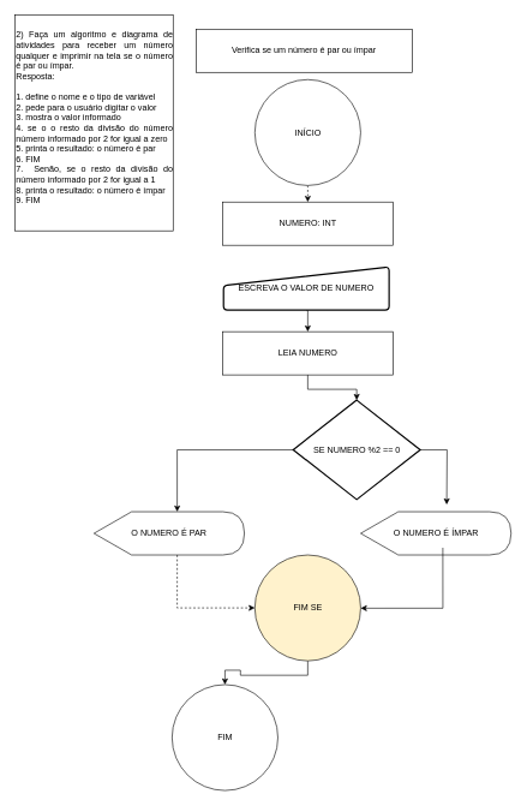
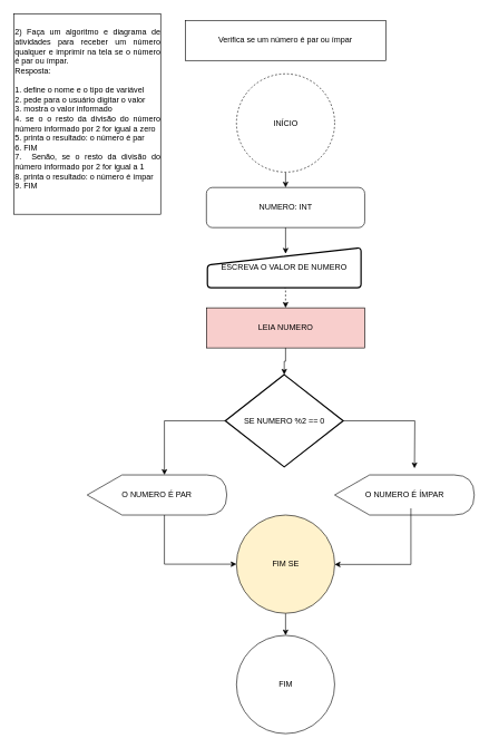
  <mxCell id="0" />
  <mxCell id="1" parent="0" />
  <mxCell id="2" value="&lt;div style=&quot;text-align: justify;&quot;&gt;&lt;span style=&quot;background-color: initial;&quot;&gt;2) Faça um algoritmo e diagrama de atividades para receber um número qualquer e imprimir na tela se o número é par ou ímpar.&lt;/span&gt;&lt;/div&gt;&lt;div style=&quot;text-align: justify;&quot;&gt;Resposta:&lt;/div&gt;&lt;div style=&quot;text-align: justify;&quot;&gt;&lt;br&gt;&lt;/div&gt;&lt;div style=&quot;text-align: justify;&quot;&gt;1. define o nome e o tipo de variável&lt;/div&gt;&lt;div style=&quot;text-align: justify;&quot;&gt;2. pede para o usuário digitar o valor&lt;/div&gt;&lt;div style=&quot;text-align: justify;&quot;&gt;3. mostra o valor informado&lt;/div&gt;&lt;div style=&quot;text-align: justify;&quot;&gt;4. se o o resto da divisão do número número informado por 2 for igual a zero&lt;/div&gt;&lt;div style=&quot;text-align: justify;&quot;&gt;5. printa o resultado: o número é par&lt;/div&gt;&lt;div style=&quot;text-align: justify;&quot;&gt;&lt;span style=&quot;background-color: initial;&quot;&gt;6. FIM&lt;/span&gt;&lt;br&gt;&lt;/div&gt;&lt;div style=&quot;text-align: justify;&quot;&gt;&lt;span style=&quot;background-color: initial;&quot;&gt;7.&amp;nbsp; Senão, se o resto da divisão do número informado por 2 for igual a 1&lt;/span&gt;&lt;/div&gt;&lt;div style=&quot;text-align: justify;&quot;&gt;&lt;span style=&quot;background-color: initial;&quot;&gt;8. printa o resultado: o número é ímpar&lt;/span&gt;&lt;br&gt;&lt;/div&gt;&lt;div style=&quot;text-align: justify;&quot;&gt;&lt;span style=&quot;background-color: initial;&quot;&gt;9. FIM&lt;/span&gt;&lt;/div&gt;&lt;div style=&quot;text-align: justify;&quot;&gt;&lt;br&gt;&lt;/div&gt;" style="rounded=0;whiteSpace=wrap;html=1;align=left;" parent="1" vertex="1"><mxGeometry x="20" y="20" width="220" height="300" as="geometry" /></mxCell>
- <mxCell id="3" value="Verifica se um número é par ou ímpar" style="rounded=0;whiteSpace=wrap;html=1;" vertex="1" parent="1"><mxGeometry x="272" y="40" width="300" height="60" as="geometry" /></mxCell>
- <mxCell id="4" style="edgeStyle=orthogonalEdgeStyle;rounded=0;orthogonalLoop=1;jettySize=auto;html=1;exitX=0.5;exitY=1;exitDx=0;exitDy=0;entryX=0.5;entryY=0;entryDx=0;entryDy=0;dashed=1;" edge="1" parent="1" source="5" target="6"><mxGeometry relative="1" as="geometry" /></mxCell>
- <mxCell id="5" value="INÍCIO" style="ellipse;whiteSpace=wrap;html=1;aspect=fixed;" vertex="1" parent="1"><mxGeometry x="353.5" y="110" width="147" height="147" as="geometry" /></mxCell>
- <mxCell id="6" value="NUMERO: INT" style="rounded=0;whiteSpace=wrap;html=1;" vertex="1" parent="1"><mxGeometry x="308.5" y="280" width="237" height="60" as="geometry" /></mxCell>
- <mxCell id="7" style="edgeStyle=orthogonalEdgeStyle;rounded=0;orthogonalLoop=1;jettySize=auto;html=1;exitX=0.5;exitY=1;exitDx=0;exitDy=0;entryX=0.5;entryY=0;entryDx=0;entryDy=0;" edge="1" parent="1" source="8" target="9"><mxGeometry relative="1" as="geometry" /></mxCell>
+ <mxCell id="3" value="Verifica se um número é par ou ímpar" style="rounded=0;whiteSpace=wrap;html=1;" vertex="1" parent="1"><mxGeometry x="277" y="30" width="300" height="60" as="geometry" /></mxCell>
+ <mxCell id="4" style="edgeStyle=orthogonalEdgeStyle;rounded=0;orthogonalLoop=1;jettySize=auto;html=1;exitX=0.5;exitY=1;exitDx=0;exitDy=0;entryX=0.5;entryY=0;entryDx=0;entryDy=0;" edge="1" parent="1" source="5" target="6"><mxGeometry relative="1" as="geometry" /></mxCell>
+ <mxCell id="5" value="INÍCIO" style="ellipse;whiteSpace=wrap;html=1;aspect=fixed;dashed=1;" vertex="1" parent="1"><mxGeometry x="353.5" y="110" width="147" height="147" as="geometry" /></mxCell>
+ <mxCell id="6" value="NUMERO: INT" style="whiteSpace=wrap;html=1;rounded=1;" vertex="1" parent="1"><mxGeometry x="308.5" y="280" width="237" height="60" as="geometry" /></mxCell>
+ <mxCell id="7" style="edgeStyle=orthogonalEdgeStyle;rounded=0;orthogonalLoop=1;jettySize=auto;html=1;exitX=0.5;exitY=1;exitDx=0;exitDy=0;entryX=0.5;entryY=0;entryDx=0;entryDy=0;dashed=1;" edge="1" parent="1" source="8" target="9"><mxGeometry relative="1" as="geometry" /></mxCell>
  <mxCell id="8" value="&lt;div style=&quot;text-align: justify;&quot;&gt;&lt;span style=&quot;background-color: initial;&quot;&gt;ESCREVA O VALOR DE NUMERO&lt;/span&gt;&lt;/div&gt;" style="html=1;strokeWidth=2;shape=manualInput;whiteSpace=wrap;rounded=1;size=26;arcSize=11;" vertex="1" parent="1"><mxGeometry x="310" y="370" width="230" height="60" as="geometry" /></mxCell>
- <mxCell id="9" value="LEIA NUMERO" style="rounded=0;whiteSpace=wrap;html=1;" vertex="1" parent="1"><mxGeometry x="308.5" y="460" width="237" height="60" as="geometry" /></mxCell>
+ <mxCell id="9" value="LEIA NUMERO" style="rounded=0;whiteSpace=wrap;html=1;fillColor=#f8cecc;" vertex="1" parent="1"><mxGeometry x="308.5" y="460" width="237" height="60" as="geometry" /></mxCell>
  <mxCell id="10" style="edgeStyle=orthogonalEdgeStyle;rounded=0;orthogonalLoop=1;jettySize=auto;html=1;exitX=1;exitY=0.5;exitDx=0;exitDy=0;exitPerimeter=0;" edge="1" parent="1" source="11"><mxGeometry relative="1" as="geometry"><mxPoint x="620" y="700" as="targetPoint" /></mxGeometry></mxCell>
- <mxCell id="11" value="SE NUMERO %2 == 0" style="strokeWidth=2;html=1;shape=mxgraph.flowchart.decision;whiteSpace=wrap;" vertex="1" parent="1"><mxGeometry x="406.75" y="555" width="176.5" height="138" as="geometry" /></mxCell>
- <mxCell id="12" style="edgeStyle=orthogonalEdgeStyle;rounded=0;orthogonalLoop=1;jettySize=auto;html=1;exitX=0;exitY=0;exitDx=115.625;exitDy=60;exitPerimeter=0;entryX=0;entryY=0.5;entryDx=0;entryDy=0;dashed=1;" edge="1" parent="1" source="13" target="16"><mxGeometry relative="1" as="geometry" /></mxCell>
+ <mxCell id="11" value="SE NUMERO %2 == 0" style="strokeWidth=2;html=1;shape=mxgraph.flowchart.decision;whiteSpace=wrap;" vertex="1" parent="1"><mxGeometry x="336.75" y="560" width="176.5" height="138" as="geometry" /></mxCell>
+ <mxCell id="12" style="edgeStyle=orthogonalEdgeStyle;rounded=0;orthogonalLoop=1;jettySize=auto;html=1;exitX=0;exitY=0;exitDx=115.625;exitDy=60;exitPerimeter=0;entryX=0;entryY=0.5;entryDx=0;entryDy=0;" edge="1" parent="1" source="13" target="16"><mxGeometry relative="1" as="geometry" /></mxCell>
  <mxCell id="13" value="O NUMERO É PAR" style="shape=display;whiteSpace=wrap;html=1;" vertex="1" parent="1"><mxGeometry x="130" y="710" width="209" height="60" as="geometry" /></mxCell>
  <mxCell id="14" value="O NUMERO É ÍMPAR" style="shape=display;whiteSpace=wrap;html=1;" vertex="1" parent="1"><mxGeometry x="500.5" y="710" width="209" height="60" as="geometry" /></mxCell>
  <mxCell id="15" style="edgeStyle=orthogonalEdgeStyle;rounded=0;orthogonalLoop=1;jettySize=auto;html=1;exitX=0.5;exitY=1;exitDx=0;exitDy=0;entryX=0.5;entryY=0;entryDx=0;entryDy=0;" edge="1" parent="1" source="16" target="17"><mxGeometry relative="1" as="geometry" /></mxCell>
  <mxCell id="16" value="FIM SE" style="ellipse;whiteSpace=wrap;html=1;aspect=fixed;fillColor=#fff2cc;" vertex="1" parent="1"><mxGeometry x="353.5" y="770" width="147" height="147" as="geometry" /></mxCell>
- <mxCell id="17" value="FIM" style="ellipse;whiteSpace=wrap;html=1;aspect=fixed;" vertex="1" parent="1"><mxGeometry x="238.5" y="950" width="147" height="147" as="geometry" /></mxCell>
+ <mxCell id="17" value="FIM" style="ellipse;whiteSpace=wrap;html=1;aspect=fixed;" vertex="1" parent="1"><mxGeometry x="353.5" y="950" width="147" height="147" as="geometry" /></mxCell>
+ <mxCell id="18" style="edgeStyle=orthogonalEdgeStyle;rounded=0;orthogonalLoop=1;jettySize=auto;html=1;exitX=0.5;exitY=1;exitDx=0;exitDy=0;entryX=0.509;entryY=0.15;entryDx=0;entryDy=0;entryPerimeter=0;" edge="1" parent="1" source="6" target="8"><mxGeometry relative="1" as="geometry" /></mxCell>
  <mxCell id="19" style="edgeStyle=orthogonalEdgeStyle;rounded=0;orthogonalLoop=1;jettySize=auto;html=1;exitX=0.5;exitY=1;exitDx=0;exitDy=0;entryX=0.5;entryY=0;entryDx=0;entryDy=0;entryPerimeter=0;" edge="1" parent="1" source="9" target="11"><mxGeometry relative="1" as="geometry" /></mxCell>
  <mxCell id="20" style="edgeStyle=orthogonalEdgeStyle;rounded=0;orthogonalLoop=1;jettySize=auto;html=1;exitX=0;exitY=0.5;exitDx=0;exitDy=0;exitPerimeter=0;entryX=0;entryY=0;entryDx=115.625;entryDy=0;entryPerimeter=0;" edge="1" parent="1" source="11" target="13"><mxGeometry relative="1" as="geometry" /></mxCell>
  <mxCell id="21" style="edgeStyle=orthogonalEdgeStyle;rounded=0;orthogonalLoop=1;jettySize=auto;html=1;exitX=0;exitY=0;exitDx=115.625;exitDy=60;exitPerimeter=0;entryX=1.01;entryY=0.571;entryDx=0;entryDy=0;entryPerimeter=0;" edge="1" parent="1"><mxGeometry relative="1" as="geometry"><mxPoint x="614.655" y="760" as="sourcePoint" /><mxPoint x="500.5" y="843.937" as="targetPoint" /><Array as="points"><mxPoint x="614.53" y="844" /></Array></mxGeometry></mxCell>
